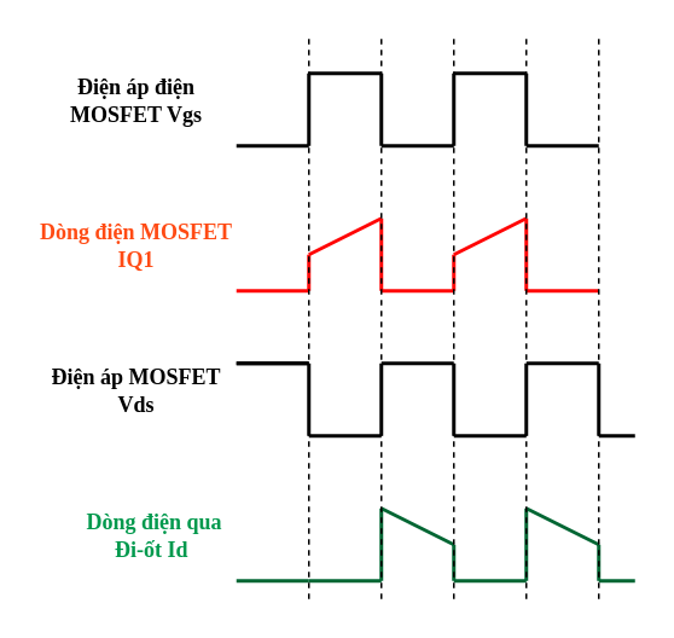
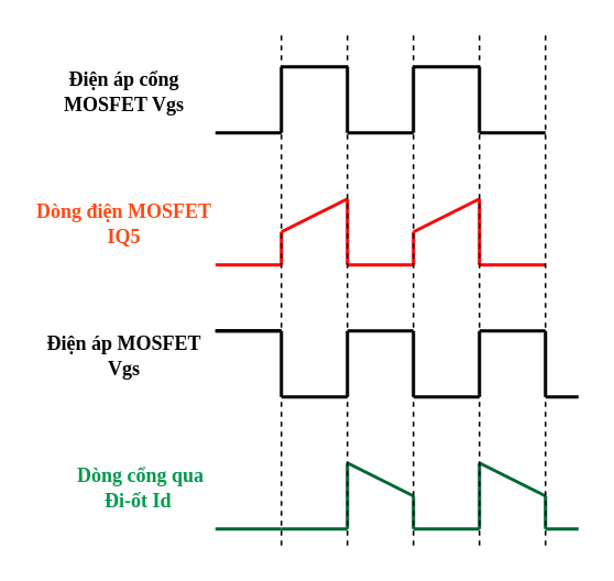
  <mxCell id="0" />
  <mxCell id="1" parent="0" />
  <mxCell id="2" value="" style="endArrow=none;html=1;rounded=0;strokeWidth=2;" edge="1" parent="1"><mxGeometry width="50" height="50" relative="1" as="geometry"><mxPoint x="170" y="80" as="sourcePoint" /><mxPoint x="170" y="40" as="targetPoint" /></mxGeometry></mxCell>
  <mxCell id="3" value="" style="endArrow=none;html=1;rounded=0;strokeWidth=2;" edge="1" parent="1"><mxGeometry width="50" height="50" relative="1" as="geometry"><mxPoint x="170" y="40" as="sourcePoint" /><mxPoint x="210" y="40" as="targetPoint" /></mxGeometry></mxCell>
  <mxCell id="4" value="" style="endArrow=none;html=1;rounded=0;strokeWidth=2;" edge="1" parent="1"><mxGeometry width="50" height="50" relative="1" as="geometry"><mxPoint x="210" y="80" as="sourcePoint" /><mxPoint x="210" y="40" as="targetPoint" /></mxGeometry></mxCell>
  <mxCell id="5" value="" style="endArrow=none;html=1;rounded=0;strokeWidth=2;" edge="1" parent="1"><mxGeometry width="50" height="50" relative="1" as="geometry"><mxPoint x="130" y="80" as="sourcePoint" /><mxPoint x="170" y="80" as="targetPoint" /></mxGeometry></mxCell>
  <mxCell id="6" value="" style="endArrow=none;html=1;rounded=0;strokeWidth=2;" edge="1" parent="1"><mxGeometry width="50" height="50" relative="1" as="geometry"><mxPoint x="250" y="80" as="sourcePoint" /><mxPoint x="250" y="40" as="targetPoint" /></mxGeometry></mxCell>
  <mxCell id="7" value="" style="endArrow=none;html=1;rounded=0;strokeWidth=2;" edge="1" parent="1"><mxGeometry width="50" height="50" relative="1" as="geometry"><mxPoint x="250" y="40" as="sourcePoint" /><mxPoint x="290" y="40" as="targetPoint" /></mxGeometry></mxCell>
  <mxCell id="8" value="" style="endArrow=none;html=1;rounded=0;strokeWidth=2;" edge="1" parent="1"><mxGeometry width="50" height="50" relative="1" as="geometry"><mxPoint x="290" y="80" as="sourcePoint" /><mxPoint x="290" y="40" as="targetPoint" /></mxGeometry></mxCell>
  <mxCell id="9" value="" style="endArrow=none;html=1;rounded=0;strokeWidth=2;" edge="1" parent="1"><mxGeometry width="50" height="50" relative="1" as="geometry"><mxPoint x="210" y="80" as="sourcePoint" /><mxPoint x="250" y="80" as="targetPoint" /></mxGeometry></mxCell>
  <mxCell id="10" value="" style="endArrow=none;html=1;rounded=0;strokeWidth=2;" edge="1" parent="1"><mxGeometry width="50" height="50" relative="1" as="geometry"><mxPoint x="290" y="80" as="sourcePoint" /><mxPoint x="330" y="80" as="targetPoint" /></mxGeometry></mxCell>
  <mxCell id="11" value="" style="endArrow=none;html=1;rounded=0;strokeWidth=2;strokeColor=#FF0303;" edge="1" parent="1"><mxGeometry width="50" height="50" relative="1" as="geometry"><mxPoint x="170" y="160" as="sourcePoint" /><mxPoint x="170" y="140" as="targetPoint" /></mxGeometry></mxCell>
  <mxCell id="12" value="" style="endArrow=none;html=1;rounded=0;strokeWidth=2;strokeColor=#FF0303;" edge="1" parent="1"><mxGeometry width="50" height="50" relative="1" as="geometry"><mxPoint x="170" y="140" as="sourcePoint" /><mxPoint x="210" y="120" as="targetPoint" /></mxGeometry></mxCell>
  <mxCell id="13" value="" style="endArrow=none;html=1;rounded=0;strokeWidth=2;strokeColor=#FF0303;" edge="1" parent="1"><mxGeometry width="50" height="50" relative="1" as="geometry"><mxPoint x="210" y="160" as="sourcePoint" /><mxPoint x="210" y="120" as="targetPoint" /></mxGeometry></mxCell>
  <mxCell id="14" value="" style="endArrow=none;html=1;rounded=0;strokeWidth=2;strokeColor=#FF0303;" edge="1" parent="1"><mxGeometry width="50" height="50" relative="1" as="geometry"><mxPoint x="130" y="160" as="sourcePoint" /><mxPoint x="170" y="160" as="targetPoint" /></mxGeometry></mxCell>
  <mxCell id="15" value="" style="endArrow=none;html=1;rounded=0;strokeWidth=2;strokeColor=#FF0303;" edge="1" parent="1"><mxGeometry width="50" height="50" relative="1" as="geometry"><mxPoint x="290" y="160" as="sourcePoint" /><mxPoint x="290" y="120" as="targetPoint" /></mxGeometry></mxCell>
  <mxCell id="16" value="" style="endArrow=none;html=1;rounded=0;strokeWidth=2;strokeColor=#FF0303;" edge="1" parent="1"><mxGeometry width="50" height="50" relative="1" as="geometry"><mxPoint x="210" y="160" as="sourcePoint" /><mxPoint x="250" y="160" as="targetPoint" /></mxGeometry></mxCell>
  <mxCell id="17" value="" style="endArrow=none;html=1;rounded=0;strokeWidth=2;strokeColor=#FF0303;" edge="1" parent="1"><mxGeometry width="50" height="50" relative="1" as="geometry"><mxPoint x="290" y="160" as="sourcePoint" /><mxPoint x="330" y="160" as="targetPoint" /></mxGeometry></mxCell>
  <mxCell id="18" value="" style="endArrow=none;html=1;rounded=0;strokeWidth=2;strokeColor=#FF0303;" edge="1" parent="1"><mxGeometry width="50" height="50" relative="1" as="geometry"><mxPoint x="250" y="160" as="sourcePoint" /><mxPoint x="250" y="140" as="targetPoint" /></mxGeometry></mxCell>
  <mxCell id="19" value="" style="endArrow=none;html=1;rounded=0;strokeWidth=2;strokeColor=#FF0303;" edge="1" parent="1"><mxGeometry width="50" height="50" relative="1" as="geometry"><mxPoint x="250" y="140" as="sourcePoint" /><mxPoint x="290" y="120" as="targetPoint" /></mxGeometry></mxCell>
  <mxCell id="20" value="" style="endArrow=none;html=1;rounded=0;strokeWidth=2;" edge="1" parent="1"><mxGeometry width="50" height="50" relative="1" as="geometry"><mxPoint x="130" y="200" as="sourcePoint" /><mxPoint x="170" y="200" as="targetPoint" /></mxGeometry></mxCell>
  <mxCell id="21" value="" style="endArrow=none;html=1;rounded=0;strokeWidth=2;" edge="1" parent="1"><mxGeometry width="50" height="50" relative="1" as="geometry"><mxPoint x="170" y="240" as="sourcePoint" /><mxPoint x="170" y="200" as="targetPoint" /></mxGeometry></mxCell>
  <mxCell id="22" value="" style="endArrow=none;html=1;rounded=0;strokeWidth=2;" edge="1" parent="1"><mxGeometry width="50" height="50" relative="1" as="geometry"><mxPoint x="210" y="240" as="sourcePoint" /><mxPoint x="210" y="200" as="targetPoint" /></mxGeometry></mxCell>
  <mxCell id="23" value="" style="endArrow=none;html=1;rounded=0;strokeWidth=2;" edge="1" parent="1"><mxGeometry width="50" height="50" relative="1" as="geometry"><mxPoint x="210" y="200" as="sourcePoint" /><mxPoint x="250" y="200" as="targetPoint" /></mxGeometry></mxCell>
  <mxCell id="24" value="" style="endArrow=none;html=1;rounded=0;strokeWidth=2;" edge="1" parent="1"><mxGeometry width="50" height="50" relative="1" as="geometry"><mxPoint x="250" y="240" as="sourcePoint" /><mxPoint x="250" y="200" as="targetPoint" /></mxGeometry></mxCell>
  <mxCell id="25" value="" style="endArrow=none;html=1;rounded=0;strokeWidth=2;" edge="1" parent="1"><mxGeometry width="50" height="50" relative="1" as="geometry"><mxPoint x="170" y="240" as="sourcePoint" /><mxPoint x="210" y="240" as="targetPoint" /></mxGeometry></mxCell>
  <mxCell id="26" value="" style="endArrow=none;html=1;rounded=0;strokeWidth=2;" edge="1" parent="1"><mxGeometry width="50" height="50" relative="1" as="geometry"><mxPoint x="250" y="240" as="sourcePoint" /><mxPoint x="290" y="240" as="targetPoint" /></mxGeometry></mxCell>
  <mxCell id="27" value="" style="endArrow=none;html=1;rounded=0;strokeWidth=2;" edge="1" parent="1"><mxGeometry width="50" height="50" relative="1" as="geometry"><mxPoint x="290" y="240" as="sourcePoint" /><mxPoint x="290" y="200" as="targetPoint" /></mxGeometry></mxCell>
  <mxCell id="28" value="" style="endArrow=none;html=1;rounded=0;strokeWidth=2;" edge="1" parent="1"><mxGeometry width="50" height="50" relative="1" as="geometry"><mxPoint x="290" y="200" as="sourcePoint" /><mxPoint x="330" y="200" as="targetPoint" /></mxGeometry></mxCell>
  <mxCell id="29" value="" style="endArrow=none;html=1;rounded=0;strokeWidth=2;" edge="1" parent="1"><mxGeometry width="50" height="50" relative="1" as="geometry"><mxPoint x="330" y="240" as="sourcePoint" /><mxPoint x="330" y="200" as="targetPoint" /></mxGeometry></mxCell>
  <mxCell id="30" value="" style="endArrow=none;html=1;rounded=0;strokeWidth=2;" edge="1" parent="1"><mxGeometry width="50" height="50" relative="1" as="geometry"><mxPoint x="330" y="240" as="sourcePoint" /><mxPoint x="350" y="240" as="targetPoint" /></mxGeometry></mxCell>
  <mxCell id="31" value="" style="endArrow=none;html=1;rounded=0;strokeWidth=2;" edge="1" parent="1"><mxGeometry width="50" height="50" relative="1" as="geometry"><mxPoint x="130" y="200" as="sourcePoint" /><mxPoint x="170" y="200" as="targetPoint" /></mxGeometry></mxCell>
  <mxCell id="32" value="" style="endArrow=none;html=1;rounded=0;strokeWidth=2;strokeColor=#006633;" edge="1" parent="1"><mxGeometry width="50" height="50" relative="1" as="geometry"><mxPoint x="130" y="320" as="sourcePoint" /><mxPoint x="170" y="320" as="targetPoint" /></mxGeometry></mxCell>
  <mxCell id="33" value="" style="endArrow=none;html=1;rounded=0;strokeWidth=2;strokeColor=#006633;" edge="1" parent="1"><mxGeometry width="50" height="50" relative="1" as="geometry"><mxPoint x="170" y="320" as="sourcePoint" /><mxPoint x="210" y="320" as="targetPoint" /></mxGeometry></mxCell>
  <mxCell id="34" value="" style="endArrow=none;html=1;rounded=0;strokeWidth=2;strokeColor=#006633;" edge="1" parent="1"><mxGeometry width="50" height="50" relative="1" as="geometry"><mxPoint x="250" y="320" as="sourcePoint" /><mxPoint x="250" y="300" as="targetPoint" /></mxGeometry></mxCell>
  <mxCell id="35" value="" style="endArrow=none;html=1;rounded=0;strokeWidth=2;strokeColor=#006633;" edge="1" parent="1"><mxGeometry width="50" height="50" relative="1" as="geometry"><mxPoint x="210" y="320" as="sourcePoint" /><mxPoint x="210" y="280" as="targetPoint" /></mxGeometry></mxCell>
  <mxCell id="36" value="" style="endArrow=none;html=1;rounded=0;strokeWidth=2;strokeColor=#006633;" edge="1" parent="1"><mxGeometry width="50" height="50" relative="1" as="geometry"><mxPoint x="210" y="280" as="sourcePoint" /><mxPoint x="250" y="300" as="targetPoint" /></mxGeometry></mxCell>
  <mxCell id="37" value="" style="endArrow=none;html=1;rounded=0;strokeWidth=2;strokeColor=#006633;" edge="1" parent="1"><mxGeometry width="50" height="50" relative="1" as="geometry"><mxPoint x="250" y="320" as="sourcePoint" /><mxPoint x="290" y="320" as="targetPoint" /></mxGeometry></mxCell>
  <mxCell id="38" value="" style="endArrow=none;html=1;rounded=0;strokeWidth=2;strokeColor=#006633;" edge="1" parent="1"><mxGeometry width="50" height="50" relative="1" as="geometry"><mxPoint x="330" y="320" as="sourcePoint" /><mxPoint x="330" y="300" as="targetPoint" /></mxGeometry></mxCell>
  <mxCell id="39" value="" style="endArrow=none;html=1;rounded=0;strokeWidth=2;strokeColor=#006633;" edge="1" parent="1"><mxGeometry width="50" height="50" relative="1" as="geometry"><mxPoint x="290" y="320" as="sourcePoint" /><mxPoint x="290" y="280" as="targetPoint" /></mxGeometry></mxCell>
  <mxCell id="40" value="" style="endArrow=none;html=1;rounded=0;strokeWidth=2;strokeColor=#006633;" edge="1" parent="1"><mxGeometry width="50" height="50" relative="1" as="geometry"><mxPoint x="290" y="280" as="sourcePoint" /><mxPoint x="330" y="300" as="targetPoint" /></mxGeometry></mxCell>
  <mxCell id="41" value="" style="endArrow=none;html=1;rounded=0;strokeWidth=2;strokeColor=#006633;" edge="1" parent="1"><mxGeometry width="50" height="50" relative="1" as="geometry"><mxPoint x="330" y="320" as="sourcePoint" /><mxPoint x="350" y="320" as="targetPoint" /></mxGeometry></mxCell>
  <mxCell id="42" value="" style="endArrow=none;dashed=1;html=1;rounded=0;strokeColor=#000000;strokeWidth=1;" edge="1" parent="1"><mxGeometry width="50" height="50" relative="1" as="geometry"><mxPoint x="170" y="330" as="sourcePoint" /><mxPoint x="170" y="20" as="targetPoint" /></mxGeometry></mxCell>
  <mxCell id="43" value="" style="endArrow=none;dashed=1;html=1;rounded=0;strokeColor=#000000;strokeWidth=1;" edge="1" parent="1"><mxGeometry width="50" height="50" relative="1" as="geometry"><mxPoint x="210" y="330" as="sourcePoint" /><mxPoint x="210" y="20" as="targetPoint" /></mxGeometry></mxCell>
  <mxCell id="44" value="" style="endArrow=none;dashed=1;html=1;rounded=0;strokeColor=#000000;strokeWidth=1;" edge="1" parent="1"><mxGeometry width="50" height="50" relative="1" as="geometry"><mxPoint x="250" y="330" as="sourcePoint" /><mxPoint x="250" y="20" as="targetPoint" /></mxGeometry></mxCell>
  <mxCell id="45" value="" style="endArrow=none;dashed=1;html=1;rounded=0;strokeColor=#000000;strokeWidth=1;" edge="1" parent="1"><mxGeometry width="50" height="50" relative="1" as="geometry"><mxPoint x="290" y="330" as="sourcePoint" /><mxPoint x="290" y="20" as="targetPoint" /></mxGeometry></mxCell>
  <mxCell id="46" value="" style="endArrow=none;dashed=1;html=1;rounded=0;strokeColor=#000000;strokeWidth=1;" edge="1" parent="1"><mxGeometry width="50" height="50" relative="1" as="geometry"><mxPoint x="330" y="330" as="sourcePoint" /><mxPoint x="330" y="20" as="targetPoint" /></mxGeometry></mxCell>
- <mxCell id="47" value="&lt;b style=&quot;&quot;&gt;&lt;font style=&quot;font-size: 12px;&quot; face=&quot;Verdana&quot;&gt;Điện áp điện MOSFET Vgs&lt;/font&gt;&lt;/b&gt;" style="text;html=1;strokeColor=none;fillColor=none;align=center;verticalAlign=middle;whiteSpace=wrap;rounded=0;" vertex="1" parent="1"><mxGeometry x="20" y="40" width="110" height="30" as="geometry" /></mxCell>
- <mxCell id="48" value="&lt;b style=&quot;&quot;&gt;&lt;font color=&quot;#ff4b14&quot; style=&quot;font-size: 12px;&quot; face=&quot;Verdana&quot;&gt;Dòng điện MOSFET IQ1&lt;/font&gt;&lt;/b&gt;" style="text;html=1;strokeColor=none;fillColor=none;align=center;verticalAlign=middle;whiteSpace=wrap;rounded=0;" vertex="1" parent="1"><mxGeometry x="20" y="120" width="110" height="30" as="geometry" /></mxCell>
- <mxCell id="49" value="&lt;b style=&quot;&quot;&gt;&lt;font style=&quot;font-size: 12px;&quot; face=&quot;Verdana&quot;&gt;Điện áp MOSFET Vds&lt;/font&gt;&lt;/b&gt;" style="text;html=1;strokeColor=none;fillColor=none;align=center;verticalAlign=middle;whiteSpace=wrap;rounded=0;strokeWidth=12;" vertex="1" parent="1"><mxGeometry x="20" y="200" width="110" height="30" as="geometry" /></mxCell>
- <mxCell id="50" value="&lt;b style=&quot;&quot;&gt;&lt;font color=&quot;#00994d&quot; style=&quot;font-size: 12px;&quot; face=&quot;Verdana&quot;&gt;Dòng điện qua Đi-ốt Id&amp;nbsp;&lt;/font&gt;&lt;/b&gt;" style="text;html=1;strokeColor=none;fillColor=none;align=center;verticalAlign=middle;whiteSpace=wrap;rounded=0;" vertex="1" parent="1"><mxGeometry x="40" y="280" width="90" height="30" as="geometry" /></mxCell>
+ <mxCell id="47" value="&lt;b style=&quot;&quot;&gt;&lt;font style=&quot;font-size: 12px;&quot; face=&quot;Verdana&quot;&gt;Điện áp cổng MOSFET Vgs&lt;/font&gt;&lt;/b&gt;" style="text;html=1;strokeColor=none;fillColor=none;align=center;verticalAlign=middle;whiteSpace=wrap;rounded=0;" vertex="1" parent="1"><mxGeometry x="20" y="40" width="110" height="30" as="geometry" /></mxCell>
+ <mxCell id="48" value="&lt;b style=&quot;&quot;&gt;&lt;font color=&quot;#ff4b14&quot; style=&quot;font-size: 12px;&quot; face=&quot;Verdana&quot;&gt;Dòng điện MOSFET IQ5&lt;/font&gt;&lt;/b&gt;" style="text;html=1;strokeColor=none;fillColor=none;align=center;verticalAlign=middle;whiteSpace=wrap;rounded=0;" vertex="1" parent="1"><mxGeometry x="20" y="120" width="110" height="30" as="geometry" /></mxCell>
+ <mxCell id="49" value="&lt;b style=&quot;&quot;&gt;&lt;font style=&quot;font-size: 12px;&quot; face=&quot;Verdana&quot;&gt;Điện áp MOSFET Vgs&lt;/font&gt;&lt;/b&gt;" style="text;html=1;strokeColor=none;fillColor=none;align=center;verticalAlign=middle;whiteSpace=wrap;rounded=0;strokeWidth=12;" vertex="1" parent="1"><mxGeometry x="20" y="200" width="110" height="30" as="geometry" /></mxCell>
+ <mxCell id="50" value="&lt;b style=&quot;&quot;&gt;&lt;font color=&quot;#00994d&quot; style=&quot;font-size: 12px;&quot; face=&quot;Verdana&quot;&gt;Dòng cổng qua Đi-ốt Id&amp;nbsp;&lt;/font&gt;&lt;/b&gt;" style="text;html=1;strokeColor=none;fillColor=none;align=center;verticalAlign=middle;whiteSpace=wrap;rounded=0;" vertex="1" parent="1"><mxGeometry x="40" y="280" width="90" height="30" as="geometry" /></mxCell>
